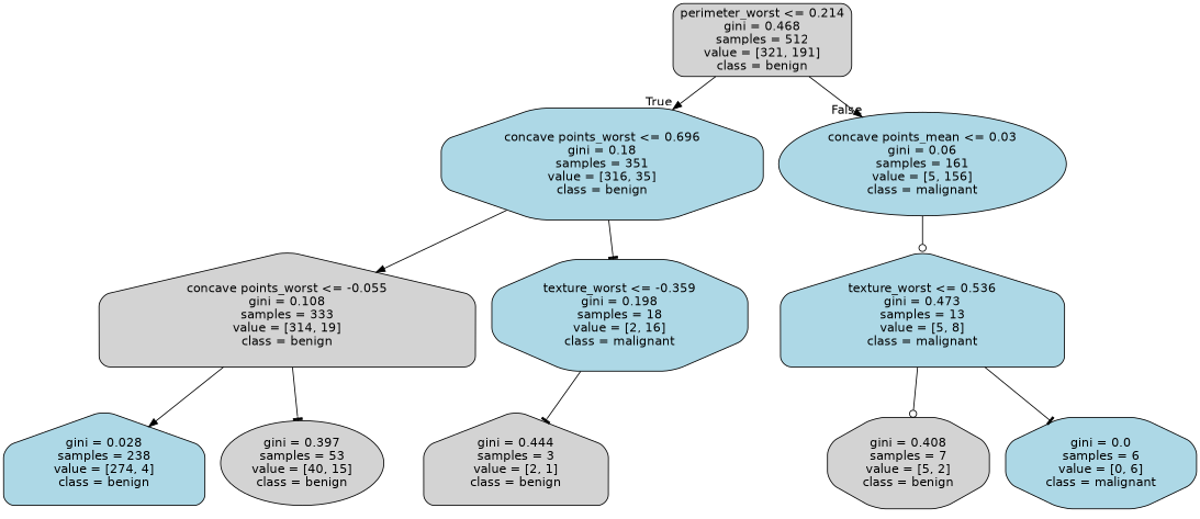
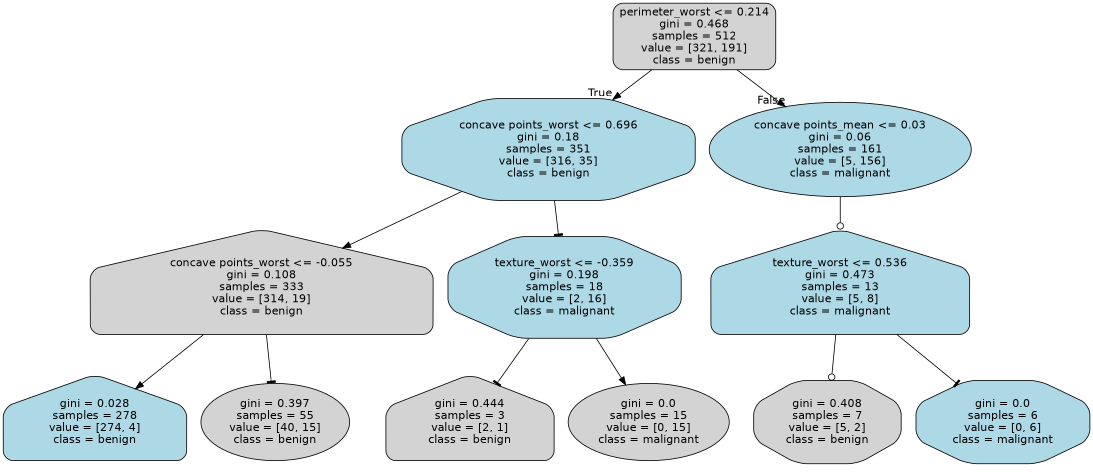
  digraph {
    node [color=black fillcolor=lightgrey fontname=helvetica shape=octagon style="filled, rounded"]
    edge [arrowhead=normal fontname=helvetica]
    n1 [label="perimeter_worst <= 0.214\ngini = 0.468\nsamples = 512\nvalue = [321, 191]\nclass = benign" shape=box]
    n2 [fillcolor=lightblue label="concave points_worst <= 0.696\ngini = 0.18\nsamples = 351\nvalue = [316, 35]\nclass = benign"]
    n3 [fillcolor=lightblue label="concave points_mean <= 0.03\ngini = 0.06\nsamples = 161\nvalue = [5, 156]\nclass = malignant" shape=ellipse]
    n4 [label="concave points_worst <= -0.055\ngini = 0.108\nsamples = 333\nvalue = [314, 19]\nclass = benign" shape=house]
    n5 [fillcolor=lightblue label="texture_worst <= -0.359\ngini = 0.198\nsamples = 18\nvalue = [2, 16]\nclass = malignant"]
    n6 [fillcolor=lightblue label="texture_worst <= 0.536\ngini = 0.473\nsamples = 13\nvalue = [5, 8]\nclass = malignant" shape=house]
-   n7 [fillcolor=lightblue label="gini = 0.028\nsamples = 238\nvalue = [274, 4]\nclass = benign" shape=house]
-   n8 [label="gini = 0.397\nsamples = 53\nvalue = [40, 15]\nclass = benign" shape=ellipse]
+   n7 [fillcolor=lightblue label="gini = 0.028\nsamples = 278\nvalue = [274, 4]\nclass = benign" shape=house]
+   n8 [label="gini = 0.397\nsamples = 55\nvalue = [40, 15]\nclass = benign" shape=ellipse]
    n9 [label="gini = 0.444\nsamples = 3\nvalue = [2, 1]\nclass = benign" shape=house]
+   n10 [label="gini = 0.0\nsamples = 15\nvalue = [0, 15]\nclass = malignant" shape=ellipse]
    n11 [label="gini = 0.408\nsamples = 7\nvalue = [5, 2]\nclass = benign"]
    n12 [fillcolor=lightblue label="gini = 0.0\nsamples = 6\nvalue = [0, 6]\nclass = malignant"]
    n1 -> n2 [headlabel=True labelangle=45 labeldistance=2.5]
    n1 -> n3 [headlabel=False labelangle=-45 labeldistance=2.5]
    n2 -> n4
    n2 -> n5 [arrowhead=tee]
    n3 -> n6 [arrowhead=odot]
    n4 -> n7
    n4 -> n8 [arrowhead=tee]
    n5 -> n9 [arrowhead=tee]
+   n5 -> n10
    n6 -> n11 [arrowhead=odot]
    n6 -> n12 [arrowhead=tee]
  }
